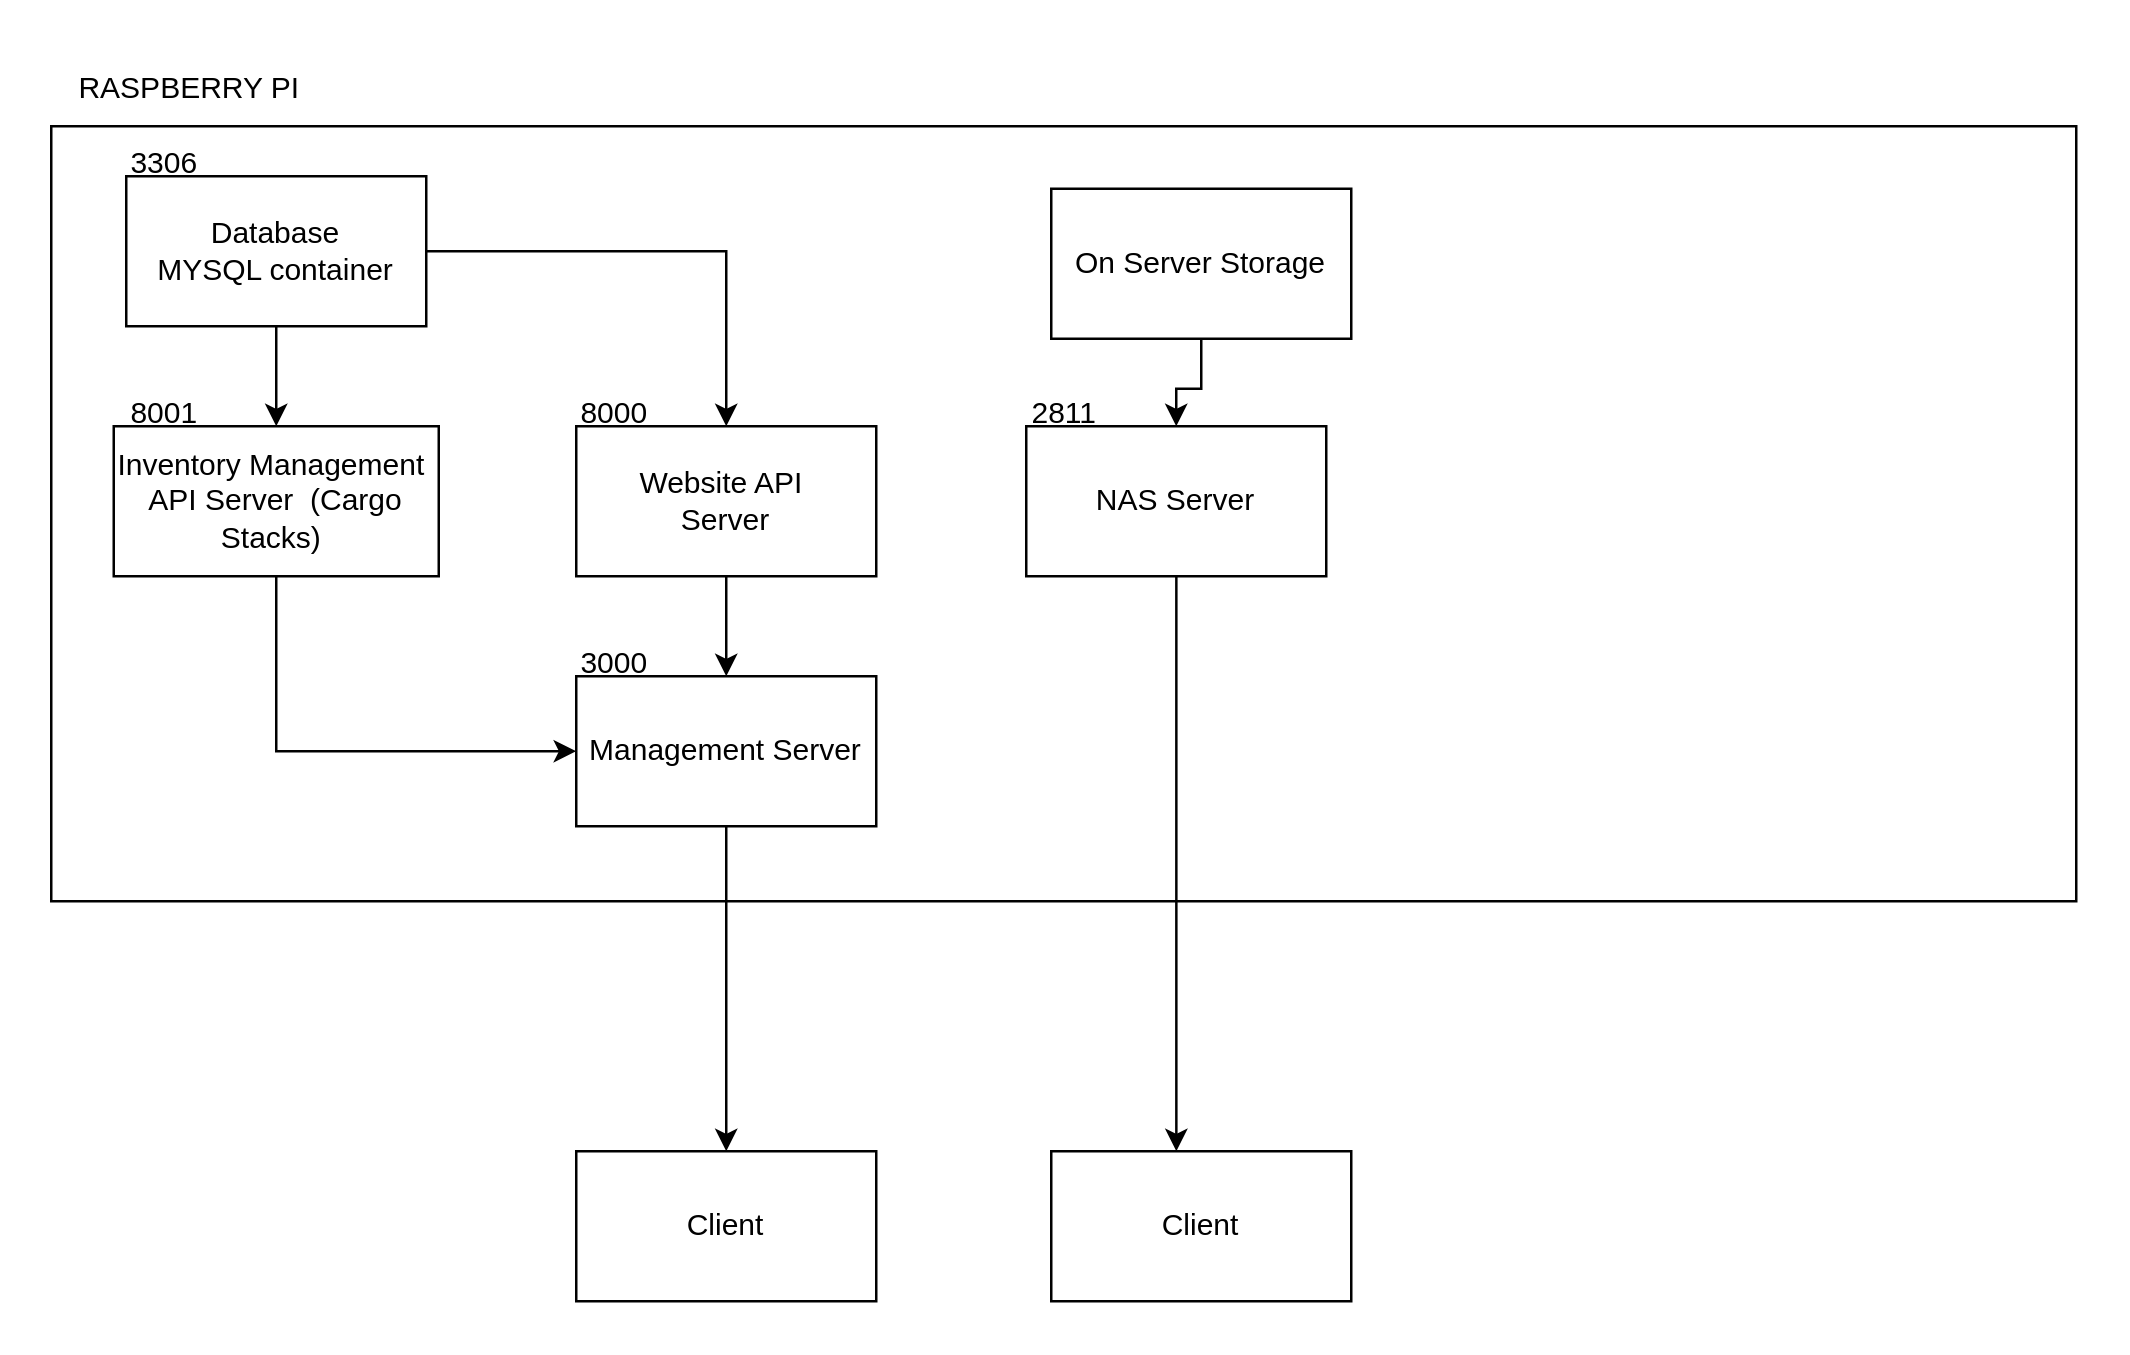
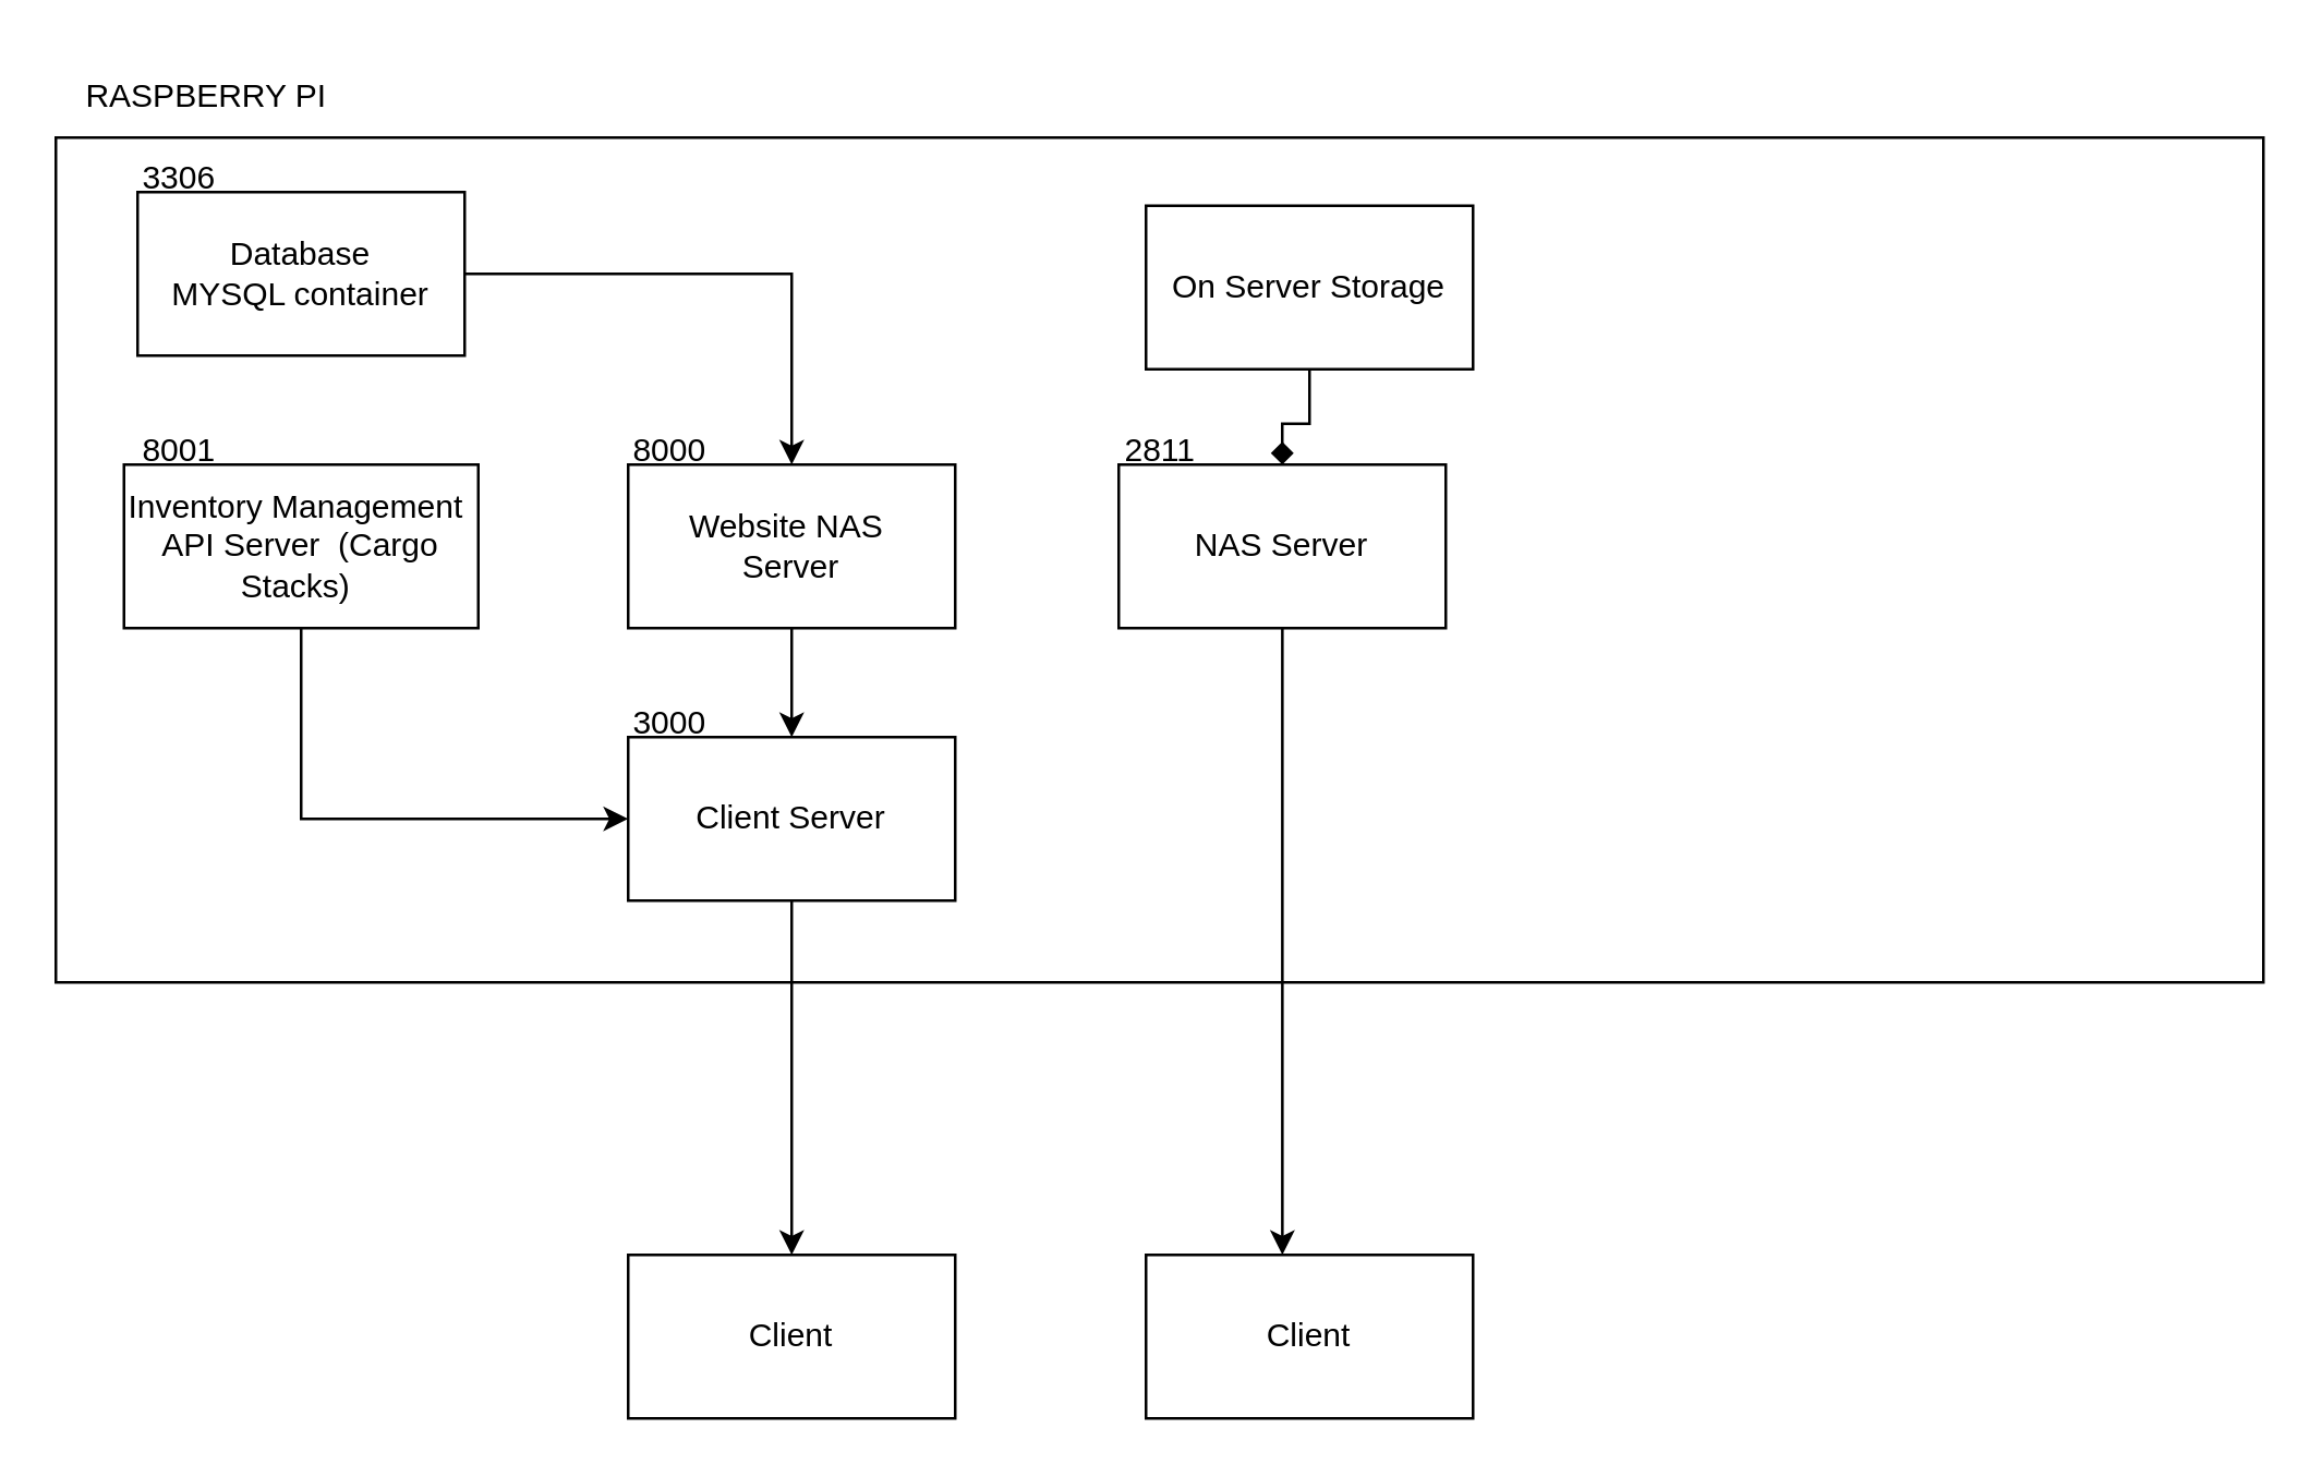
  <mxCell id="0" />
  <mxCell id="1" parent="0" />
  <mxCell id="2" value="" style="rounded=0;whiteSpace=wrap;html=1;movable=1;resizable=1;rotatable=1;deletable=1;editable=1;locked=0;connectable=1;" parent="1" vertex="1"><mxGeometry x="20" y="50" width="810" height="310" as="geometry" /></mxCell>
- <mxCell id="3" style="edgeStyle=orthogonalEdgeStyle;rounded=0;orthogonalLoop=1;jettySize=auto;html=1;" parent="1" source="5" target="7" edge="1"><mxGeometry relative="1" as="geometry" /></mxCell>
  <mxCell id="4" style="edgeStyle=orthogonalEdgeStyle;rounded=0;orthogonalLoop=1;jettySize=auto;html=1;entryX=0.5;entryY=0;entryDx=0;entryDy=0;" edge="1" parent="1" source="5" target="9"><mxGeometry relative="1" as="geometry" /></mxCell>
  <mxCell id="5" value="&lt;div&gt;Database&lt;/div&gt;MYSQL container" style="rounded=0;whiteSpace=wrap;html=1;" parent="1" vertex="1"><mxGeometry x="50" y="70" width="120" height="60" as="geometry" /></mxCell>
  <mxCell id="6" style="edgeStyle=orthogonalEdgeStyle;rounded=0;orthogonalLoop=1;jettySize=auto;html=1;entryX=0;entryY=0.5;entryDx=0;entryDy=0;" parent="1" source="7" target="13" edge="1"><mxGeometry relative="1" as="geometry"><Array as="points"><mxPoint x="110" y="300" /></Array></mxGeometry></mxCell>
  <mxCell id="7" value="&lt;div&gt;Inventory Management&amp;nbsp;&lt;/div&gt;API Server&amp;nbsp; (Cargo Stacks)&amp;nbsp;" style="rounded=0;whiteSpace=wrap;html=1;" parent="1" vertex="1"><mxGeometry x="45" y="170" width="130" height="60" as="geometry" /></mxCell>
  <mxCell id="8" style="edgeStyle=orthogonalEdgeStyle;rounded=0;orthogonalLoop=1;jettySize=auto;html=1;" parent="1" source="9" target="13" edge="1"><mxGeometry relative="1" as="geometry" /></mxCell>
- <mxCell id="9" value="Website API&amp;nbsp;&lt;div&gt;Server&lt;/div&gt;" style="rounded=0;whiteSpace=wrap;html=1;" parent="1" vertex="1"><mxGeometry x="230" y="170" width="120" height="60" as="geometry" /></mxCell>
+ <mxCell id="9" value="Website NAS&amp;nbsp;&lt;div&gt;Server&lt;/div&gt;" style="rounded=0;whiteSpace=wrap;html=1;" parent="1" vertex="1"><mxGeometry x="230" y="170" width="120" height="60" as="geometry" /></mxCell>
  <mxCell id="10" value="Client" style="rounded=0;whiteSpace=wrap;html=1;" parent="1" vertex="1"><mxGeometry x="230" y="460" width="120" height="60" as="geometry" /></mxCell>
  <mxCell id="11" value="NAS Server" style="rounded=0;whiteSpace=wrap;html=1;" parent="1" vertex="1"><mxGeometry x="410" y="170" width="120" height="60" as="geometry" /></mxCell>
  <mxCell id="12" style="edgeStyle=orthogonalEdgeStyle;rounded=0;orthogonalLoop=1;jettySize=auto;html=1;entryX=0.5;entryY=0;entryDx=0;entryDy=0;" parent="1" source="13" target="10" edge="1"><mxGeometry relative="1" as="geometry" /></mxCell>
- <mxCell id="13" value="Management Server" style="rounded=0;whiteSpace=wrap;html=1;" parent="1" vertex="1"><mxGeometry x="230" y="270" width="120" height="60" as="geometry" /></mxCell>
- <mxCell id="14" style="edgeStyle=orthogonalEdgeStyle;rounded=0;orthogonalLoop=1;jettySize=auto;html=1;flowAnimation=0;" parent="1" source="15" target="11" edge="1"><mxGeometry relative="1" as="geometry" /></mxCell>
+ <mxCell id="13" value="Client Server" style="rounded=0;whiteSpace=wrap;html=1;" parent="1" vertex="1"><mxGeometry x="230" y="270" width="120" height="60" as="geometry" /></mxCell>
+ <mxCell id="14" style="edgeStyle=orthogonalEdgeStyle;rounded=0;orthogonalLoop=1;jettySize=auto;html=1;flowAnimation=0;endArrow=diamond;" parent="1" source="15" target="11" edge="1"><mxGeometry relative="1" as="geometry" /></mxCell>
  <mxCell id="15" value="On Server Storage" style="rounded=0;whiteSpace=wrap;html=1;" parent="1" vertex="1"><mxGeometry x="420" y="75" width="120" height="60" as="geometry" /></mxCell>
  <mxCell id="16" value="RASPBERRY PI" style="text;html=1;align=center;verticalAlign=middle;resizable=0;points=[];autosize=1;strokeColor=none;fillColor=none;" parent="1" vertex="1"><mxGeometry x="20" y="20" width="110" height="30" as="geometry" /></mxCell>
  <mxCell id="17" value="Client" style="rounded=0;whiteSpace=wrap;html=1;" parent="1" vertex="1"><mxGeometry x="420" y="460" width="120" height="60" as="geometry" /></mxCell>
  <mxCell id="18" style="edgeStyle=orthogonalEdgeStyle;rounded=0;orthogonalLoop=1;jettySize=auto;html=1;entryX=0.417;entryY=0;entryDx=0;entryDy=0;entryPerimeter=0;" parent="1" source="11" target="17" edge="1"><mxGeometry relative="1" as="geometry" /></mxCell>
  <mxCell id="19" value="3306" style="text;html=1;align=center;verticalAlign=middle;resizable=0;points=[];autosize=1;strokeColor=none;fillColor=none;" parent="1" vertex="1"><mxGeometry x="40" y="50" width="50" height="30" as="geometry" /></mxCell>
  <mxCell id="20" value="3000" style="text;html=1;align=center;verticalAlign=middle;resizable=0;points=[];autosize=1;strokeColor=none;fillColor=none;" parent="1" vertex="1"><mxGeometry x="220" y="250" width="50" height="30" as="geometry" /></mxCell>
  <mxCell id="21" value="2811" style="text;html=1;align=center;verticalAlign=middle;resizable=0;points=[];autosize=1;strokeColor=none;fillColor=none;" parent="1" vertex="1"><mxGeometry x="400" y="150" width="50" height="30" as="geometry" /></mxCell>
  <mxCell id="22" value="8000" style="text;html=1;align=center;verticalAlign=middle;resizable=0;points=[];autosize=1;strokeColor=none;fillColor=none;" parent="1" vertex="1"><mxGeometry x="220" y="150" width="50" height="30" as="geometry" /></mxCell>
  <mxCell id="23" value="8001" style="text;html=1;align=center;verticalAlign=middle;resizable=0;points=[];autosize=1;strokeColor=none;fillColor=none;" parent="1" vertex="1"><mxGeometry x="40" y="150" width="50" height="30" as="geometry" /></mxCell>
